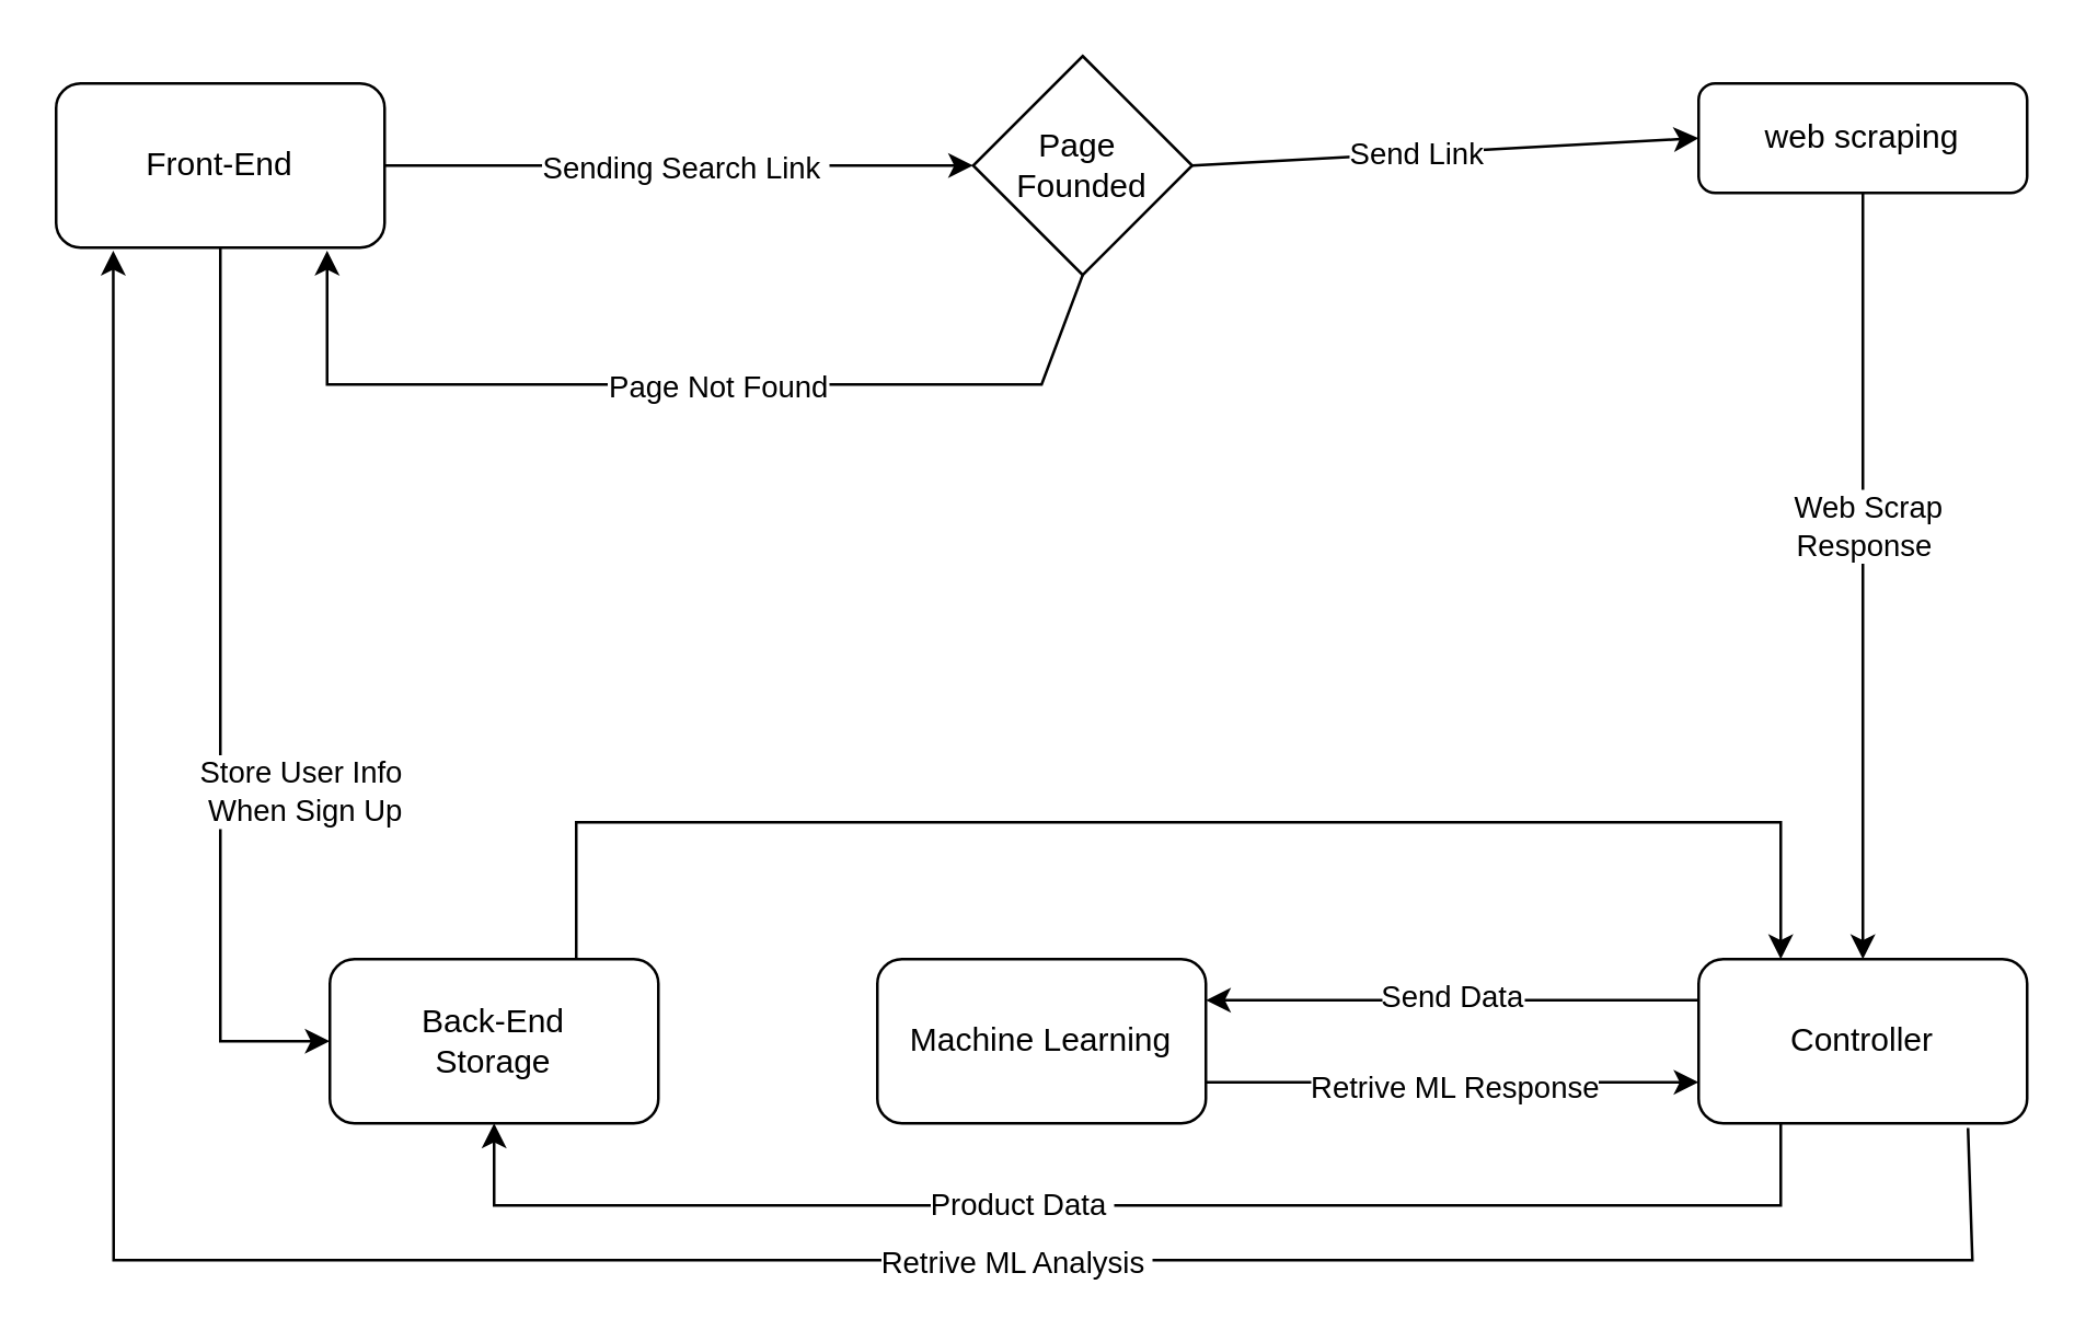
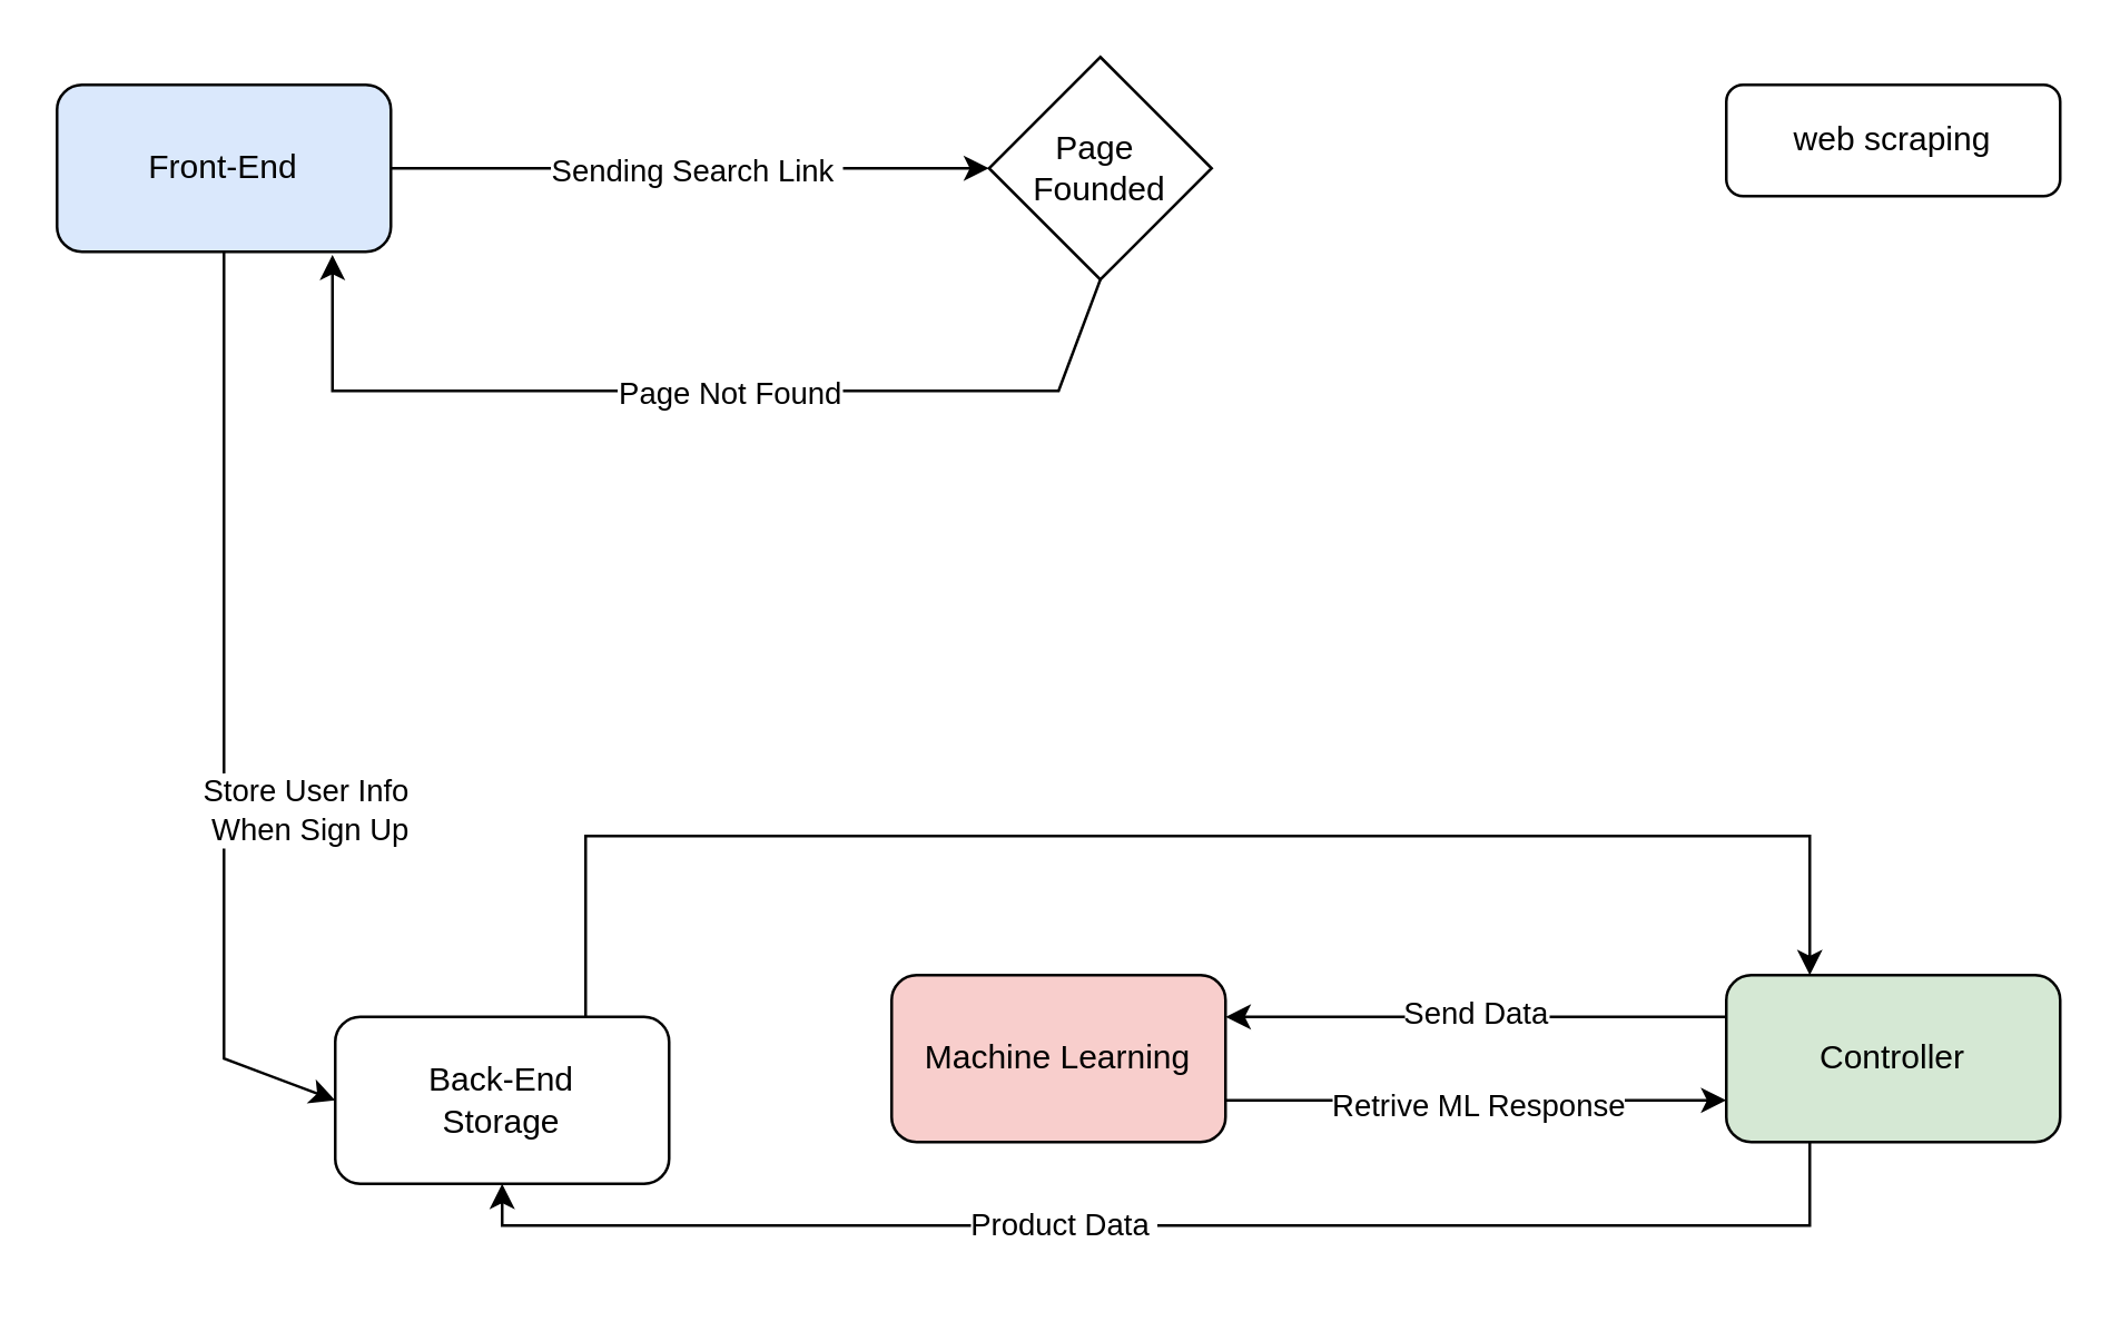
  <mxCell id="0" />
  <mxCell id="1" parent="0" />
- <mxCell id="2" value="Front-End" style="rounded=1;whiteSpace=wrap;html=1;" parent="1" vertex="1"><mxGeometry x="20" y="30" width="120" height="60" as="geometry" /></mxCell>
+ <mxCell id="2" value="Front-End" style="rounded=1;whiteSpace=wrap;html=1;fillColor=#dae8fc;" parent="1" vertex="1"><mxGeometry x="20" y="30" width="120" height="60" as="geometry" /></mxCell>
  <mxCell id="3" value="web scraping" style="rounded=1;whiteSpace=wrap;html=1;" parent="1" vertex="1"><mxGeometry x="620" y="30" width="120" height="40" as="geometry" /></mxCell>
- <mxCell id="4" value="Controller" style="rounded=1;whiteSpace=wrap;html=1;" parent="1" vertex="1"><mxGeometry x="620" y="350" width="120" height="60" as="geometry" /></mxCell>
- <mxCell id="5" value="Machine Learning" style="rounded=1;whiteSpace=wrap;html=1;" parent="1" vertex="1"><mxGeometry x="320" y="350" width="120" height="60" as="geometry" /></mxCell>
+ <mxCell id="4" value="Controller" style="rounded=1;whiteSpace=wrap;html=1;fillColor=#d5e8d4;" parent="1" vertex="1"><mxGeometry x="620" y="350" width="120" height="60" as="geometry" /></mxCell>
+ <mxCell id="5" value="Machine Learning" style="rounded=1;whiteSpace=wrap;html=1;fillColor=#f8cecc;" parent="1" vertex="1"><mxGeometry x="320" y="350" width="120" height="60" as="geometry" /></mxCell>
  <mxCell id="6" value="Page&amp;nbsp;&lt;br&gt;Founded" style="rhombus;whiteSpace=wrap;html=1;" parent="1" vertex="1"><mxGeometry x="355" y="20" width="80" height="80" as="geometry" /></mxCell>
  <mxCell id="7" value="" style="endArrow=classic;html=1;rounded=0;exitX=1;exitY=0.5;exitDx=0;exitDy=0;entryX=0;entryY=0.5;entryDx=0;entryDy=0;" parent="1" source="2" target="6" edge="1"><mxGeometry width="50" height="50" relative="1" as="geometry"><mxPoint x="560" y="180" as="sourcePoint" /><mxPoint x="610" y="130" as="targetPoint" /></mxGeometry></mxCell>
  <mxCell id="8" value="Sending Search Link&amp;nbsp;" style="edgeLabel;html=1;align=center;verticalAlign=middle;resizable=0;points=[];" parent="7" vertex="1" connectable="0"><mxGeometry x="-0.154" y="3" relative="1" as="geometry"><mxPoint x="18" y="3" as="offset" /></mxGeometry></mxCell>
  <mxCell id="9" value="" style="endArrow=classic;html=1;rounded=0;exitX=0.5;exitY=1;exitDx=0;exitDy=0;entryX=0.825;entryY=1.018;entryDx=0;entryDy=0;entryPerimeter=0;" parent="1" source="6" target="2" edge="1"><mxGeometry width="50" height="50" relative="1" as="geometry"><mxPoint x="355" y="180" as="sourcePoint" /><mxPoint x="80" y="140" as="targetPoint" /><Array as="points"><mxPoint x="380" y="140" /><mxPoint x="119" y="140" /><mxPoint x="119" y="120" /></Array></mxGeometry></mxCell>
  <mxCell id="10" value="Page Not Found" style="edgeLabel;html=1;align=center;verticalAlign=middle;resizable=0;points=[];" parent="9" vertex="1" connectable="0"><mxGeometry x="0.026" relative="1" as="geometry"><mxPoint x="20" as="offset" /></mxGeometry></mxCell>
- <mxCell id="11" value="" style="endArrow=classic;html=1;rounded=0;exitX=1;exitY=0.5;exitDx=0;exitDy=0;entryX=0;entryY=0.5;entryDx=0;entryDy=0;" parent="1" source="6" target="3" edge="1"><mxGeometry width="50" height="50" relative="1" as="geometry"><mxPoint x="560" y="180" as="sourcePoint" /><mxPoint x="610" y="130" as="targetPoint" /></mxGeometry></mxCell>
- <mxCell id="12" value="Send Link" style="edgeLabel;html=1;align=center;verticalAlign=middle;resizable=0;points=[];" parent="11" vertex="1" connectable="0"><mxGeometry x="-0.111" relative="1" as="geometry"><mxPoint as="offset" /></mxGeometry></mxCell>
- <mxCell id="13" value="" style="endArrow=classic;html=1;rounded=0;exitX=0.5;exitY=1;exitDx=0;exitDy=0;entryX=0.5;entryY=0;entryDx=0;entryDy=0;" parent="1" source="3" target="4" edge="1"><mxGeometry width="50" height="50" relative="1" as="geometry"><mxPoint x="560" y="270" as="sourcePoint" /><mxPoint x="680" y="180" as="targetPoint" /></mxGeometry></mxCell>
- <mxCell id="14" value="Web Scrap &lt;br&gt;Response&amp;nbsp;" style="edgeLabel;html=1;align=center;verticalAlign=middle;resizable=0;points=[];" parent="13" vertex="1" connectable="0"><mxGeometry x="-0.136" y="1" relative="1" as="geometry"><mxPoint as="offset" /></mxGeometry></mxCell>
  <mxCell id="15" value="" style="endArrow=classic;html=1;rounded=0;exitX=0;exitY=0.25;exitDx=0;exitDy=0;entryX=1;entryY=0.25;entryDx=0;entryDy=0;" parent="1" source="4" target="5" edge="1"><mxGeometry width="50" height="50" relative="1" as="geometry"><mxPoint x="370" y="300" as="sourcePoint" /><mxPoint x="420" y="250" as="targetPoint" /></mxGeometry></mxCell>
  <mxCell id="16" value="Send Data" style="edgeLabel;html=1;align=center;verticalAlign=middle;resizable=0;points=[];" parent="15" vertex="1" connectable="0"><mxGeometry x="0.016" y="-2" relative="1" as="geometry"><mxPoint as="offset" /></mxGeometry></mxCell>
  <mxCell id="17" value="" style="endArrow=classic;html=1;rounded=0;exitX=1;exitY=0.75;exitDx=0;exitDy=0;entryX=0;entryY=0.75;entryDx=0;entryDy=0;" parent="1" source="5" target="4" edge="1"><mxGeometry width="50" height="50" relative="1" as="geometry"><mxPoint x="370" y="300" as="sourcePoint" /><mxPoint x="420" y="250" as="targetPoint" /></mxGeometry></mxCell>
  <mxCell id="18" value="Retrive ML Response" style="edgeLabel;html=1;align=center;verticalAlign=middle;resizable=0;points=[];" parent="17" vertex="1" connectable="0"><mxGeometry x="-0.327" y="-1" relative="1" as="geometry"><mxPoint x="29" as="offset" /></mxGeometry></mxCell>
- <mxCell id="19" value="" style="endArrow=classic;html=1;rounded=0;entryX=0.174;entryY=1.018;entryDx=0;entryDy=0;entryPerimeter=0;exitX=0.82;exitY=1.028;exitDx=0;exitDy=0;exitPerimeter=0;" parent="1" source="4" target="2" edge="1"><mxGeometry width="50" height="50" relative="1" as="geometry"><mxPoint x="40" y="440" as="sourcePoint" /><mxPoint x="370" y="240" as="targetPoint" /><Array as="points"><mxPoint x="720" y="460" /><mxPoint x="41" y="460" /></Array></mxGeometry></mxCell>
- <mxCell id="20" value="Retrive ML Analysis&amp;nbsp;" style="edgeLabel;html=1;align=center;verticalAlign=middle;resizable=0;points=[];" parent="19" vertex="1" connectable="0"><mxGeometry x="-0.274" relative="1" as="geometry"><mxPoint as="offset" /></mxGeometry></mxCell>
  <mxCell id="21" value="" style="endArrow=classic;html=1;rounded=0;exitX=0.5;exitY=1;exitDx=0;exitDy=0;entryX=0;entryY=0.5;entryDx=0;entryDy=0;" parent="1" source="2" target="23" edge="1"><mxGeometry width="50" height="50" relative="1" as="geometry"><mxPoint x="300" y="280" as="sourcePoint" /><mxPoint x="660" y="430" as="targetPoint" /><Array as="points"><mxPoint x="80" y="380" /></Array></mxGeometry></mxCell>
  <mxCell id="22" value="Store User Info&amp;nbsp;&lt;br&gt;When Sign Up" style="edgeLabel;html=1;align=center;verticalAlign=middle;resizable=0;points=[];" parent="21" vertex="1" connectable="0"><mxGeometry x="0.015" relative="1" as="geometry"><mxPoint x="30" y="31" as="offset" /></mxGeometry></mxCell>
- <mxCell id="23" value="Back-End&lt;br&gt;Storage" style="rounded=1;whiteSpace=wrap;html=1;" parent="1" vertex="1"><mxGeometry x="120" y="350" width="120" height="60" as="geometry" /></mxCell>
+ <mxCell id="23" value="Back-End&lt;br&gt;Storage" style="rounded=1;whiteSpace=wrap;html=1;" parent="1" vertex="1"><mxGeometry x="120" y="365" width="120" height="60" as="geometry" /></mxCell>
  <mxCell id="24" value="" style="endArrow=classic;html=1;rounded=0;exitX=0.25;exitY=1;exitDx=0;exitDy=0;entryX=0.5;entryY=1;entryDx=0;entryDy=0;" parent="1" source="4" target="23" edge="1"><mxGeometry width="50" height="50" relative="1" as="geometry"><mxPoint x="310" y="230" as="sourcePoint" /><mxPoint x="360" y="180" as="targetPoint" /><Array as="points"><mxPoint x="650" y="440" /><mxPoint x="180" y="440" /></Array></mxGeometry></mxCell>
  <mxCell id="25" value="Product Data&amp;nbsp;" style="edgeLabel;html=1;align=center;verticalAlign=middle;resizable=0;points=[];" parent="24" vertex="1" connectable="0"><mxGeometry x="0.163" y="-1" relative="1" as="geometry"><mxPoint as="offset" /></mxGeometry></mxCell>
  <mxCell id="26" value="" style="endArrow=classic;html=1;rounded=0;exitX=0.75;exitY=0;exitDx=0;exitDy=0;entryX=0.25;entryY=0;entryDx=0;entryDy=0;" parent="1" source="23" target="4" edge="1"><mxGeometry width="50" height="50" relative="1" as="geometry"><mxPoint x="380" y="290" as="sourcePoint" /><mxPoint x="430" y="240" as="targetPoint" /><Array as="points"><mxPoint x="210" y="300" /><mxPoint x="650" y="300" /></Array></mxGeometry></mxCell>
